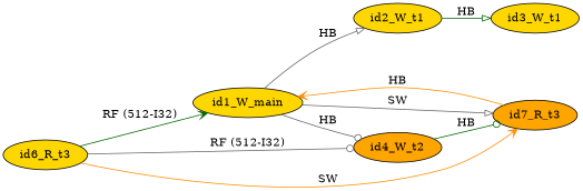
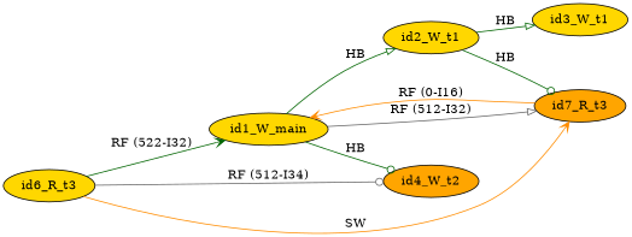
  digraph {
    rankdir=LR
    splines=true
    node [fillcolor=gold style=filled]
    edge [arrowhead=vee color=gray40]
    id6_R_t3
    id1_W_main
    id4_W_t2 [fillcolor=orange]
    id7_R_t3 [fillcolor=orange]
    id2_W_t1
    id3_W_t1
-   id6_R_t3 -> id1_W_main [color=darkgreen label="RF (512-I32)"]
-   id6_R_t3 -> id4_W_t2 [arrowhead=odot label="RF (512-I32)"]
+   id6_R_t3 -> id1_W_main [color=darkgreen label="RF (522-I32)"]
+   id6_R_t3 -> id4_W_t2 [arrowhead=odot label="RF (512-I34)"]
    id6_R_t3 -> id7_R_t3 [color=darkorange label=SW]
-   id1_W_main -> id4_W_t2 [arrowhead=odot label=HB]
-   id1_W_main -> id7_R_t3 [arrowhead=onormal label=SW]
-   id1_W_main -> id2_W_t1 [arrowhead=onormal label=HB]
-   id4_W_t2 -> id7_R_t3 [arrowhead=odot color=darkgreen label=HB]
-   id7_R_t3 -> id1_W_main [color=darkorange label=HB]
+   id1_W_main -> id4_W_t2 [arrowhead=odot color=darkgreen label=HB]
+   id1_W_main -> id7_R_t3 [arrowhead=onormal label="RF (512-I32)"]
+   id1_W_main -> id2_W_t1 [arrowhead=onormal color=darkgreen label=HB]
+   id2_W_t1 -> id7_R_t3 [arrowhead=odot color=darkgreen label=HB]
+   id7_R_t3 -> id1_W_main [color=darkorange label="RF (0-I16)"]
    id2_W_t1 -> id3_W_t1 [arrowhead=onormal color=darkgreen label=HB]
  }
